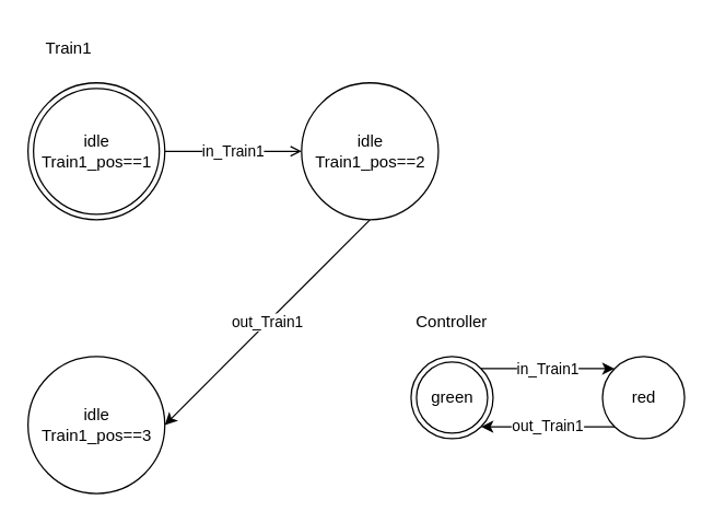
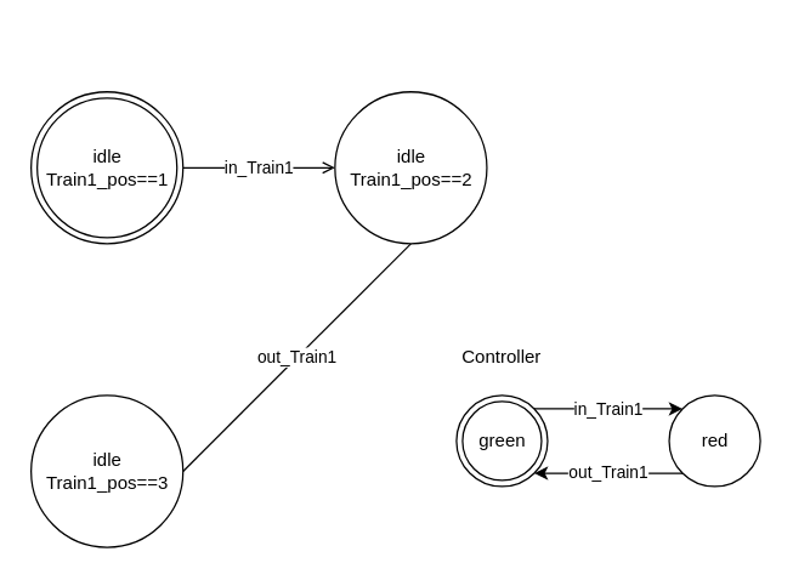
  <mxCell id="0" />
  <mxCell id="1" parent="0" />
  <mxCell id="2" value="in_Train1" style="edgeStyle=none;html=1;exitX=1;exitY=0.5;exitDx=0;exitDy=0;entryX=0;entryY=0.5;entryDx=0;entryDy=0;endArrow=open;" parent="1" source="11" target="4" edge="1"><mxGeometry relative="1" as="geometry"><mxPoint x="100" y="100" as="sourcePoint" /></mxGeometry></mxCell>
- <mxCell id="3" value="out_Train1" style="edgeStyle=none;html=1;exitX=0.5;exitY=1;exitDx=0;exitDy=0;entryX=1;entryY=0.5;entryDx=0;entryDy=0;" parent="1" source="4" target="5" edge="1"><mxGeometry relative="1" as="geometry" /></mxCell>
+ <mxCell id="3" value="out_Train1" style="edgeStyle=none;html=1;exitX=0.5;exitY=1;exitDx=0;exitDy=0;entryX=1;entryY=0.5;entryDx=0;entryDy=0;endArrow=none;" parent="1" source="4" target="5" edge="1"><mxGeometry relative="1" as="geometry" /></mxCell>
  <mxCell id="4" value="idle&lt;br&gt;Train1_pos==2" style="shape=ellipse;html=1;dashed=0;whitespace=wrap;aspect=fixed;perimeter=ellipsePerimeter;" parent="1" vertex="1"><mxGeometry x="220" y="60" width="100" height="100" as="geometry" /></mxCell>
  <mxCell id="5" value="idle&lt;br&gt;Train1_pos==3" style="shape=ellipse;html=1;dashed=0;whitespace=wrap;aspect=fixed;perimeter=ellipsePerimeter;" parent="1" vertex="1"><mxGeometry x="20" y="260" width="100" height="100" as="geometry" /></mxCell>
- <mxCell id="6" value="Train1" style="text;html=1;strokeColor=none;fillColor=none;align=center;verticalAlign=middle;whiteSpace=wrap;rounded=0;" parent="1" vertex="1"><mxGeometry x="20" y="20" width="60" height="30" as="geometry" /></mxCell>
  <mxCell id="7" value="Controller" style="text;html=1;strokeColor=none;fillColor=none;align=center;verticalAlign=middle;whiteSpace=wrap;rounded=0;" parent="1" vertex="1"><mxGeometry x="300" y="220" width="60" height="30" as="geometry" /></mxCell>
  <mxCell id="8" value="in_Train1" style="edgeStyle=none;html=1;exitX=1;exitY=0;exitDx=0;exitDy=0;entryX=0;entryY=0;entryDx=0;entryDy=0;" edge="1" parent="1" source="12" target="10"><mxGeometry relative="1" as="geometry"><mxPoint x="351.213" y="268.787" as="sourcePoint" /></mxGeometry></mxCell>
  <mxCell id="9" value="out_Train1" style="edgeStyle=none;html=1;exitX=0;exitY=1;exitDx=0;exitDy=0;entryX=1;entryY=1;entryDx=0;entryDy=0;" edge="1" parent="1" source="10" target="12"><mxGeometry relative="1" as="geometry"><mxPoint x="351.213" y="311.213" as="targetPoint" /></mxGeometry></mxCell>
  <mxCell id="10" value="red" style="shape=ellipse;html=1;dashed=0;whitespace=wrap;aspect=fixed;perimeter=ellipsePerimeter;" vertex="1" parent="1"><mxGeometry x="440" y="260" width="60" height="60" as="geometry" /></mxCell>
  <mxCell id="11" value="idle&lt;br&gt;Train1_pos==1" style="ellipse;shape=doubleEllipse;html=1;dashed=0;whitespace=wrap;aspect=fixed;" vertex="1" parent="1"><mxGeometry x="20" y="60" width="100" height="100" as="geometry" /></mxCell>
  <mxCell id="12" value="green" style="ellipse;shape=doubleEllipse;html=1;dashed=0;whitespace=wrap;aspect=fixed;" vertex="1" parent="1"><mxGeometry x="300" y="260" width="60" height="60" as="geometry" /></mxCell>
